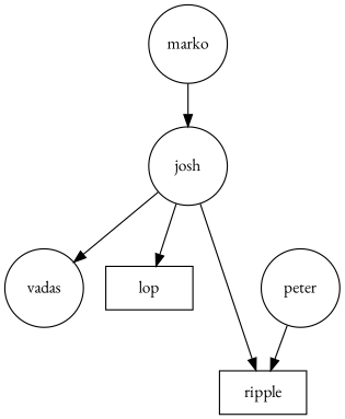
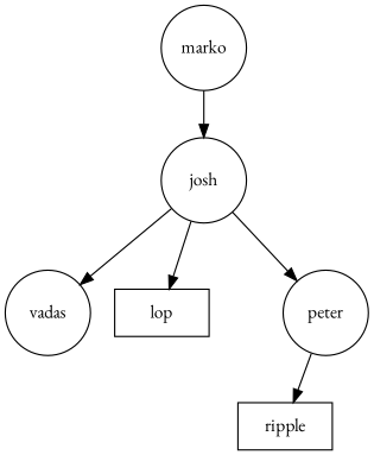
  digraph {
    fontname="EB Garamond"
    node [fixedsize=true fontname="EB Garamond" shape=circle]
    edge [fontname="EB Garamond"]
    marko [width=0.9]
    josh [width=0.9]
    vadas [width=0.9]
    lop [shape=box width=1.0]
    ripple [shape=box width=1.0]
    peter [width=0.9]
    marko -> josh
    josh -> vadas
    josh -> lop
-   josh -> ripple
+   josh -> peter
    peter -> ripple
  }
